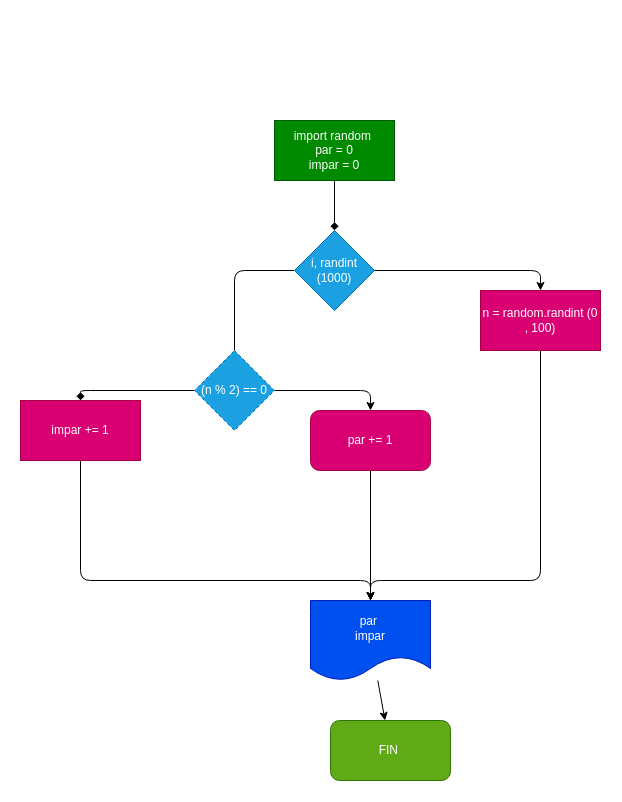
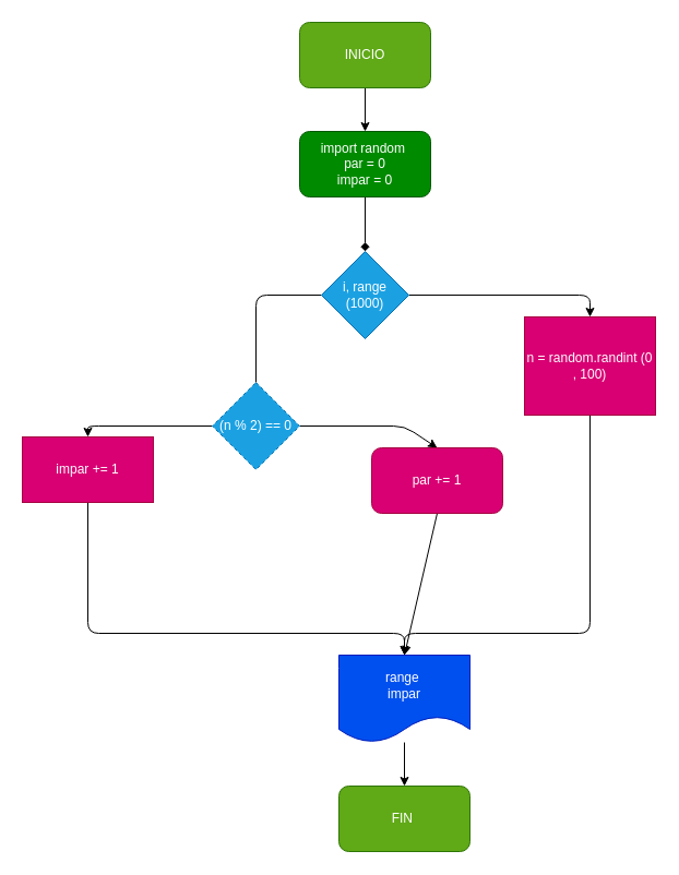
  <mxCell id="0" />
  <mxCell id="1" parent="0" />
+ <mxCell id="2" value="" style="edgeStyle=none;html=1;fontColor=default;" edge="1" parent="1" source="3" target="5"><mxGeometry relative="1" as="geometry" /></mxCell>
+ <mxCell id="3" value="INICIO" style="rounded=1;whiteSpace=wrap;html=1;fillColor=#60a917;fontColor=#ffffff;strokeColor=#2D7600;" vertex="1" parent="1"><mxGeometry x="274" y="20" width="120" height="60" as="geometry" /></mxCell>
  <mxCell id="4" value="" style="edgeStyle=none;html=1;fontColor=default;endArrow=diamond;" edge="1" parent="1" source="5" target="8"><mxGeometry relative="1" as="geometry" /></mxCell>
- <mxCell id="5" value="import random&amp;nbsp;&lt;br&gt;par = 0&lt;br&gt;impar = 0" style="rounded=0;whiteSpace=wrap;html=1;fillColor=#008a00;fontColor=#ffffff;strokeColor=#005700;" vertex="1" parent="1"><mxGeometry x="274" y="120" width="120" height="60" as="geometry" /></mxCell>
+ <mxCell id="5" value="import random&amp;nbsp;&lt;br&gt;par = 0&lt;br&gt;impar = 0" style="whiteSpace=wrap;html=1;fillColor=#008a00;fontColor=#ffffff;strokeColor=#005700;rounded=1;" vertex="1" parent="1"><mxGeometry x="274" y="120" width="120" height="60" as="geometry" /></mxCell>
  <mxCell id="6" style="edgeStyle=none;html=1;exitX=0;exitY=0.5;exitDx=0;exitDy=0;entryX=0.5;entryY=0;entryDx=0;entryDy=0;fontColor=default;endArrow=none;" edge="1" parent="1" source="8" target="13"><mxGeometry relative="1" as="geometry"><Array as="points"><mxPoint x="234" y="270" /></Array></mxGeometry></mxCell>
  <mxCell id="7" style="edgeStyle=none;html=1;exitX=1;exitY=0.5;exitDx=0;exitDy=0;entryX=0.5;entryY=0;entryDx=0;entryDy=0;fontColor=default;" edge="1" parent="1" source="8" target="10"><mxGeometry relative="1" as="geometry"><Array as="points"><mxPoint x="540" y="270" /></Array></mxGeometry></mxCell>
- <mxCell id="8" value="i, randint (1000)" style="rhombus;whiteSpace=wrap;html=1;fillColor=#1ba1e2;fontColor=#ffffff;strokeColor=#006EAF;" vertex="1" parent="1"><mxGeometry x="294" y="230" width="80" height="80" as="geometry" /></mxCell>
+ <mxCell id="8" value="i, range (1000)" style="rhombus;whiteSpace=wrap;html=1;fillColor=#1ba1e2;fontColor=#ffffff;strokeColor=#006EAF;" vertex="1" parent="1"><mxGeometry x="294" y="230" width="80" height="80" as="geometry" /></mxCell>
  <mxCell id="9" style="edgeStyle=none;html=1;exitX=0.5;exitY=1;exitDx=0;exitDy=0;fontColor=default;" edge="1" parent="1" source="10"><mxGeometry relative="1" as="geometry"><mxPoint x="370" y="600" as="targetPoint" /><Array as="points"><mxPoint x="540" y="580" /><mxPoint x="370" y="580" /></Array></mxGeometry></mxCell>
- <mxCell id="10" value="n = random.randint (0 , 100)" style="rounded=0;whiteSpace=wrap;html=1;fontColor=#ffffff;strokeColor=#A50040;fillColor=#d80073;" vertex="1" parent="1"><mxGeometry x="480" y="290" width="120" height="60" as="geometry" /></mxCell>
- <mxCell id="11" style="edgeStyle=none;html=1;exitX=0;exitY=0.5;exitDx=0;exitDy=0;entryX=0.5;entryY=0;entryDx=0;entryDy=0;fontColor=default;endArrow=diamond;" edge="1" parent="1" source="13" target="17"><mxGeometry relative="1" as="geometry"><Array as="points"><mxPoint x="80" y="390" /></Array></mxGeometry></mxCell>
+ <mxCell id="10" value="n = random.randint (0 , 100)" style="rounded=0;whiteSpace=wrap;html=1;fontColor=#ffffff;strokeColor=#A50040;fillColor=#d80073;" vertex="1" parent="1"><mxGeometry x="480" y="290" width="120" height="90" as="geometry" /></mxCell>
+ <mxCell id="11" style="edgeStyle=none;html=1;exitX=0;exitY=0.5;exitDx=0;exitDy=0;entryX=0.5;entryY=0;entryDx=0;entryDy=0;fontColor=default;" edge="1" parent="1" source="13" target="17"><mxGeometry relative="1" as="geometry"><Array as="points"><mxPoint x="80" y="390" /></Array></mxGeometry></mxCell>
  <mxCell id="12" style="edgeStyle=none;html=1;exitX=1;exitY=0.5;exitDx=0;exitDy=0;entryX=0.5;entryY=0;entryDx=0;entryDy=0;fontColor=default;" edge="1" parent="1" source="13" target="15"><mxGeometry relative="1" as="geometry"><Array as="points"><mxPoint x="370" y="390" /></Array></mxGeometry></mxCell>
  <mxCell id="13" value="(n % 2) == 0" style="rhombus;whiteSpace=wrap;html=1;fontColor=#ffffff;strokeColor=#006EAF;fillColor=#1ba1e2;dashed=1;" vertex="1" parent="1"><mxGeometry x="194" y="350" width="80" height="80" as="geometry" /></mxCell>
  <mxCell id="14" style="edgeStyle=none;html=1;exitX=0.5;exitY=1;exitDx=0;exitDy=0;fontColor=default;" edge="1" parent="1" source="15"><mxGeometry relative="1" as="geometry"><mxPoint x="370" y="600" as="targetPoint" /></mxGeometry></mxCell>
- <mxCell id="15" value="par += 1" style="rounded=1;whiteSpace=wrap;html=1;fontColor=#ffffff;strokeColor=#A50040;fillColor=#d80073;" vertex="1" parent="1"><mxGeometry x="310" y="410" width="120" height="60" as="geometry" /></mxCell>
+ <mxCell id="15" value="par += 1" style="rounded=1;whiteSpace=wrap;html=1;fontColor=#ffffff;strokeColor=#A50040;fillColor=#d80073;" vertex="1" parent="1"><mxGeometry x="340" y="410" width="120" height="60" as="geometry" /></mxCell>
  <mxCell id="16" style="edgeStyle=none;html=1;fontColor=default;" edge="1" parent="1" source="17"><mxGeometry relative="1" as="geometry"><mxPoint x="370" y="600" as="targetPoint" /><Array as="points"><mxPoint x="80" y="580" /><mxPoint x="370" y="580" /></Array></mxGeometry></mxCell>
  <mxCell id="17" value="impar += 1" style="rounded=0;whiteSpace=wrap;html=1;fontColor=#ffffff;strokeColor=#A50040;fillColor=#d80073;" vertex="1" parent="1"><mxGeometry x="20" y="400" width="120" height="60" as="geometry" /></mxCell>
  <mxCell id="18" value="" style="edgeStyle=none;html=1;fontColor=default;" edge="1" parent="1" source="19" target="20"><mxGeometry relative="1" as="geometry" /></mxCell>
- <mxCell id="19" value="par&amp;nbsp;&lt;br&gt;impar" style="shape=document;whiteSpace=wrap;html=1;boundedLbl=1;fontColor=#ffffff;strokeColor=#001DBC;fillColor=#0050ef;" vertex="1" parent="1"><mxGeometry x="310" y="600" width="120" height="80" as="geometry" /></mxCell>
- <mxCell id="20" value="FIN&amp;nbsp;" style="rounded=1;whiteSpace=wrap;html=1;fillColor=#60a917;fontColor=#ffffff;strokeColor=#2D7600;" vertex="1" parent="1"><mxGeometry x="330" y="720" width="120" height="60" as="geometry" /></mxCell>
+ <mxCell id="19" value="range&amp;nbsp;&lt;br&gt;impar" style="shape=document;whiteSpace=wrap;html=1;boundedLbl=1;fontColor=#ffffff;strokeColor=#001DBC;fillColor=#0050ef;" vertex="1" parent="1"><mxGeometry x="310" y="600" width="120" height="80" as="geometry" /></mxCell>
+ <mxCell id="20" value="FIN&amp;nbsp;" style="rounded=1;whiteSpace=wrap;html=1;fillColor=#60a917;fontColor=#ffffff;strokeColor=#2D7600;" vertex="1" parent="1"><mxGeometry x="310" y="720" width="120" height="60" as="geometry" /></mxCell>
